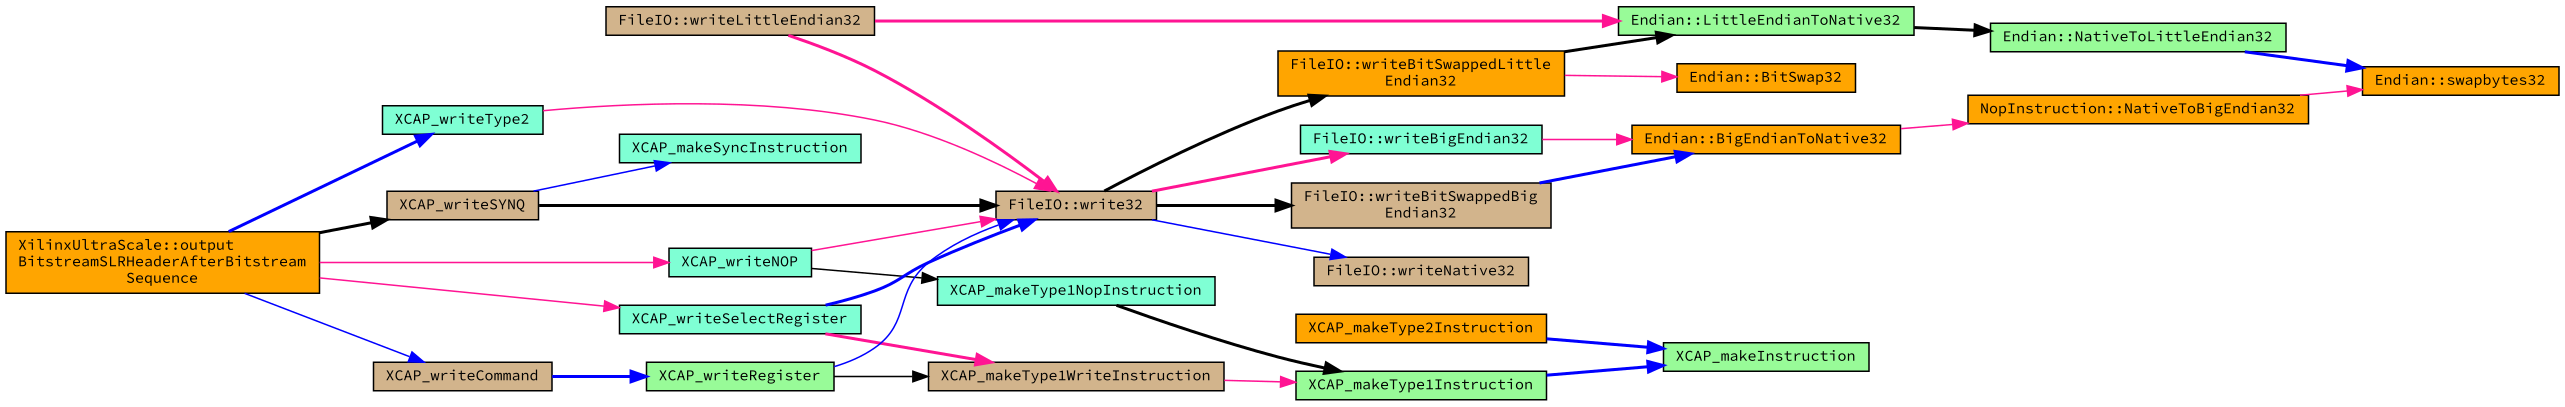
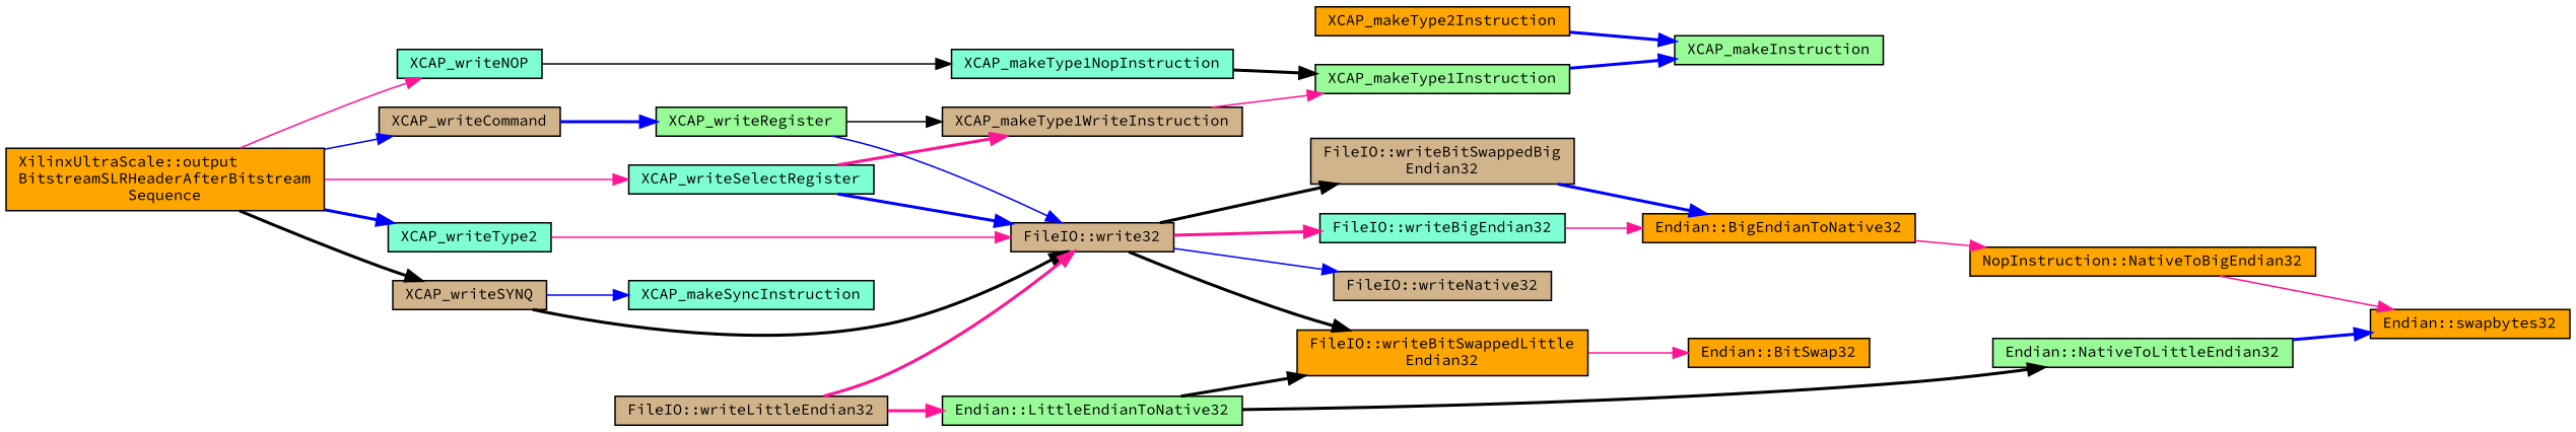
  digraph {
    fontname="Source Code Pro"
    rankdir=LR
    node [color=black fillcolor=orange fontname="Source Code Pro" fontsize=10 shape=record style=filled]
    edge [color=deeppink fontname="Source Code Pro" fontsize=10 labelfontname=Helvetica labelfontsize=10 style=bold]
    n1 [fontcolor=black height=0.2 label="XilinxUltraScale::output\lBitstreamSLRHeaderAfterBitstream\lSequence" width=0.4]
    n2 [fillcolor=tan height=0.2 label=XCAP_writeCommand width=0.4]
    n3 [fillcolor=aquamarine height=0.2 label=XCAP_writeNOP width=0.4]
    n4 [fillcolor=aquamarine height=0.2 label=XCAP_writeSelectRegister width=0.4]
    n5 [fillcolor=tan height=0.2 label=XCAP_writeSYNQ width=0.4]
    n6 [fillcolor=aquamarine height=0.2 label=XCAP_writeType2 width=0.4]
    n7 [fillcolor=palegreen height=0.2 label=XCAP_writeRegister width=0.4]
    n8 [fillcolor=tan height=0.2 label="FileIO::write32" width=0.4]
    n9 [fillcolor=aquamarine height=0.2 label=XCAP_makeType1NopInstruction width=0.4]
    n10 [fillcolor=tan height=0.2 label=XCAP_makeType1WriteInstruction width=0.4]
    n11 [fillcolor=aquamarine height=0.2 label=XCAP_makeSyncInstruction width=0.4]
    n12 [fillcolor=aquamarine height=0.2 label="FileIO::writeBigEndian32" width=0.4]
    n13 [fillcolor=tan height=0.2 label="FileIO::writeBitSwappedBig\lEndian32" width=0.4]
    n14 [height=0.2 label="FileIO::writeBitSwappedLittle\lEndian32" width=0.4]
    n15 [fillcolor=tan height=0.2 label="FileIO::writeNative32" width=0.4]
    n16 [fillcolor=palegreen height=0.2 label=XCAP_makeType1Instruction width=0.4]
    n17 [height=0.2 label="Endian::BigEndianToNative32" width=0.4]
    n18 [height=0.2 label="Endian::BitSwap32" width=0.4]
    n19 [fillcolor=palegreen height=0.2 label="Endian::LittleEndianToNative32" width=0.4]
    n20 [fillcolor=tan height=0.2 label="FileIO::writeLittleEndian32" width=0.4]
    n21 [height=0.2 label="NopInstruction::NativeToBigEndian32" width=0.4]
    n22 [height=0.2 label="Endian::swapbytes32" width=0.4]
    n23 [fillcolor=palegreen height=0.2 label="Endian::NativeToLittleEndian32" width=0.4]
    n24 [fillcolor=palegreen height=0.2 label=XCAP_makeInstruction width=0.4]
    n25 [height=0.2 label=XCAP_makeType2Instruction width=0.4]
    n1 -> n2 [color=blue style=solid]
    n1 -> n3 [style=solid]
    n1 -> n4 [style=solid]
    n1 -> n5 [color=black]
    n1 -> n6 [color=blue]
    n2 -> n7 [color=blue]
-   n3 -> n8 [style=solid]
    n3 -> n9 [color=black style=solid]
    n4 -> n8 [color=blue]
    n4 -> n10
    n5 -> n8 [color=black]
    n5 -> n11 [color=blue style=solid]
    n6 -> n8 [style=solid]
    n7 -> n8 [color=blue style=solid]
    n7 -> n10 [color=black style=solid]
    n8 -> n12
    n8 -> n13 [color=black]
    n8 -> n14 [color=black]
    n8 -> n15 [color=blue style=solid]
    n9 -> n16 [color=black]
    n10 -> n16 [style=solid]
    n12 -> n17 [style=solid]
    n13 -> n17 [color=blue]
    n14 -> n18 [style=solid]
-   n14 -> n19 [color=black]
+   n19 -> n14 [color=black]
    n16 -> n24 [color=blue]
    n17 -> n21 [style=solid]
    n19 -> n23 [color=black]
    n20 -> n8
    n20 -> n19
    n21 -> n22 [style=solid]
    n23 -> n22 [color=blue]
    n25 -> n24 [color=blue]
  }
